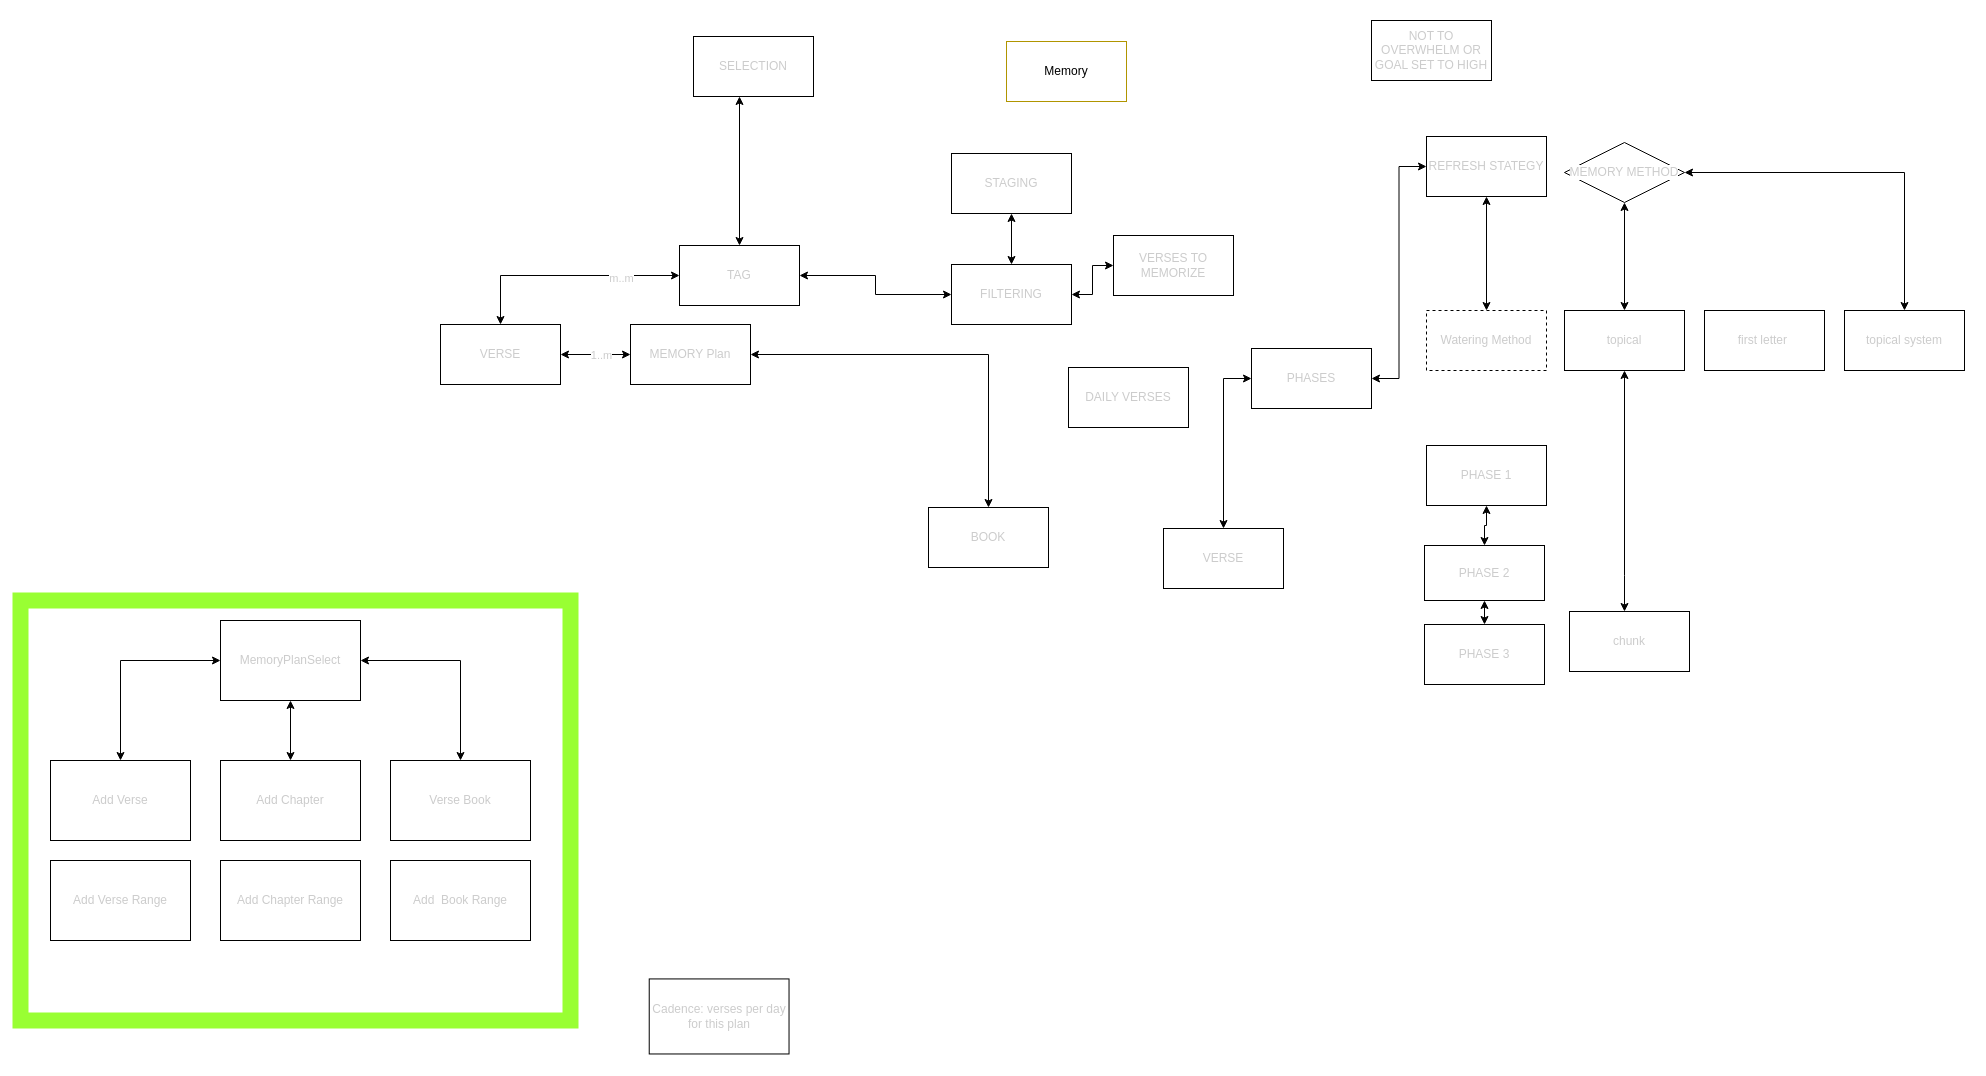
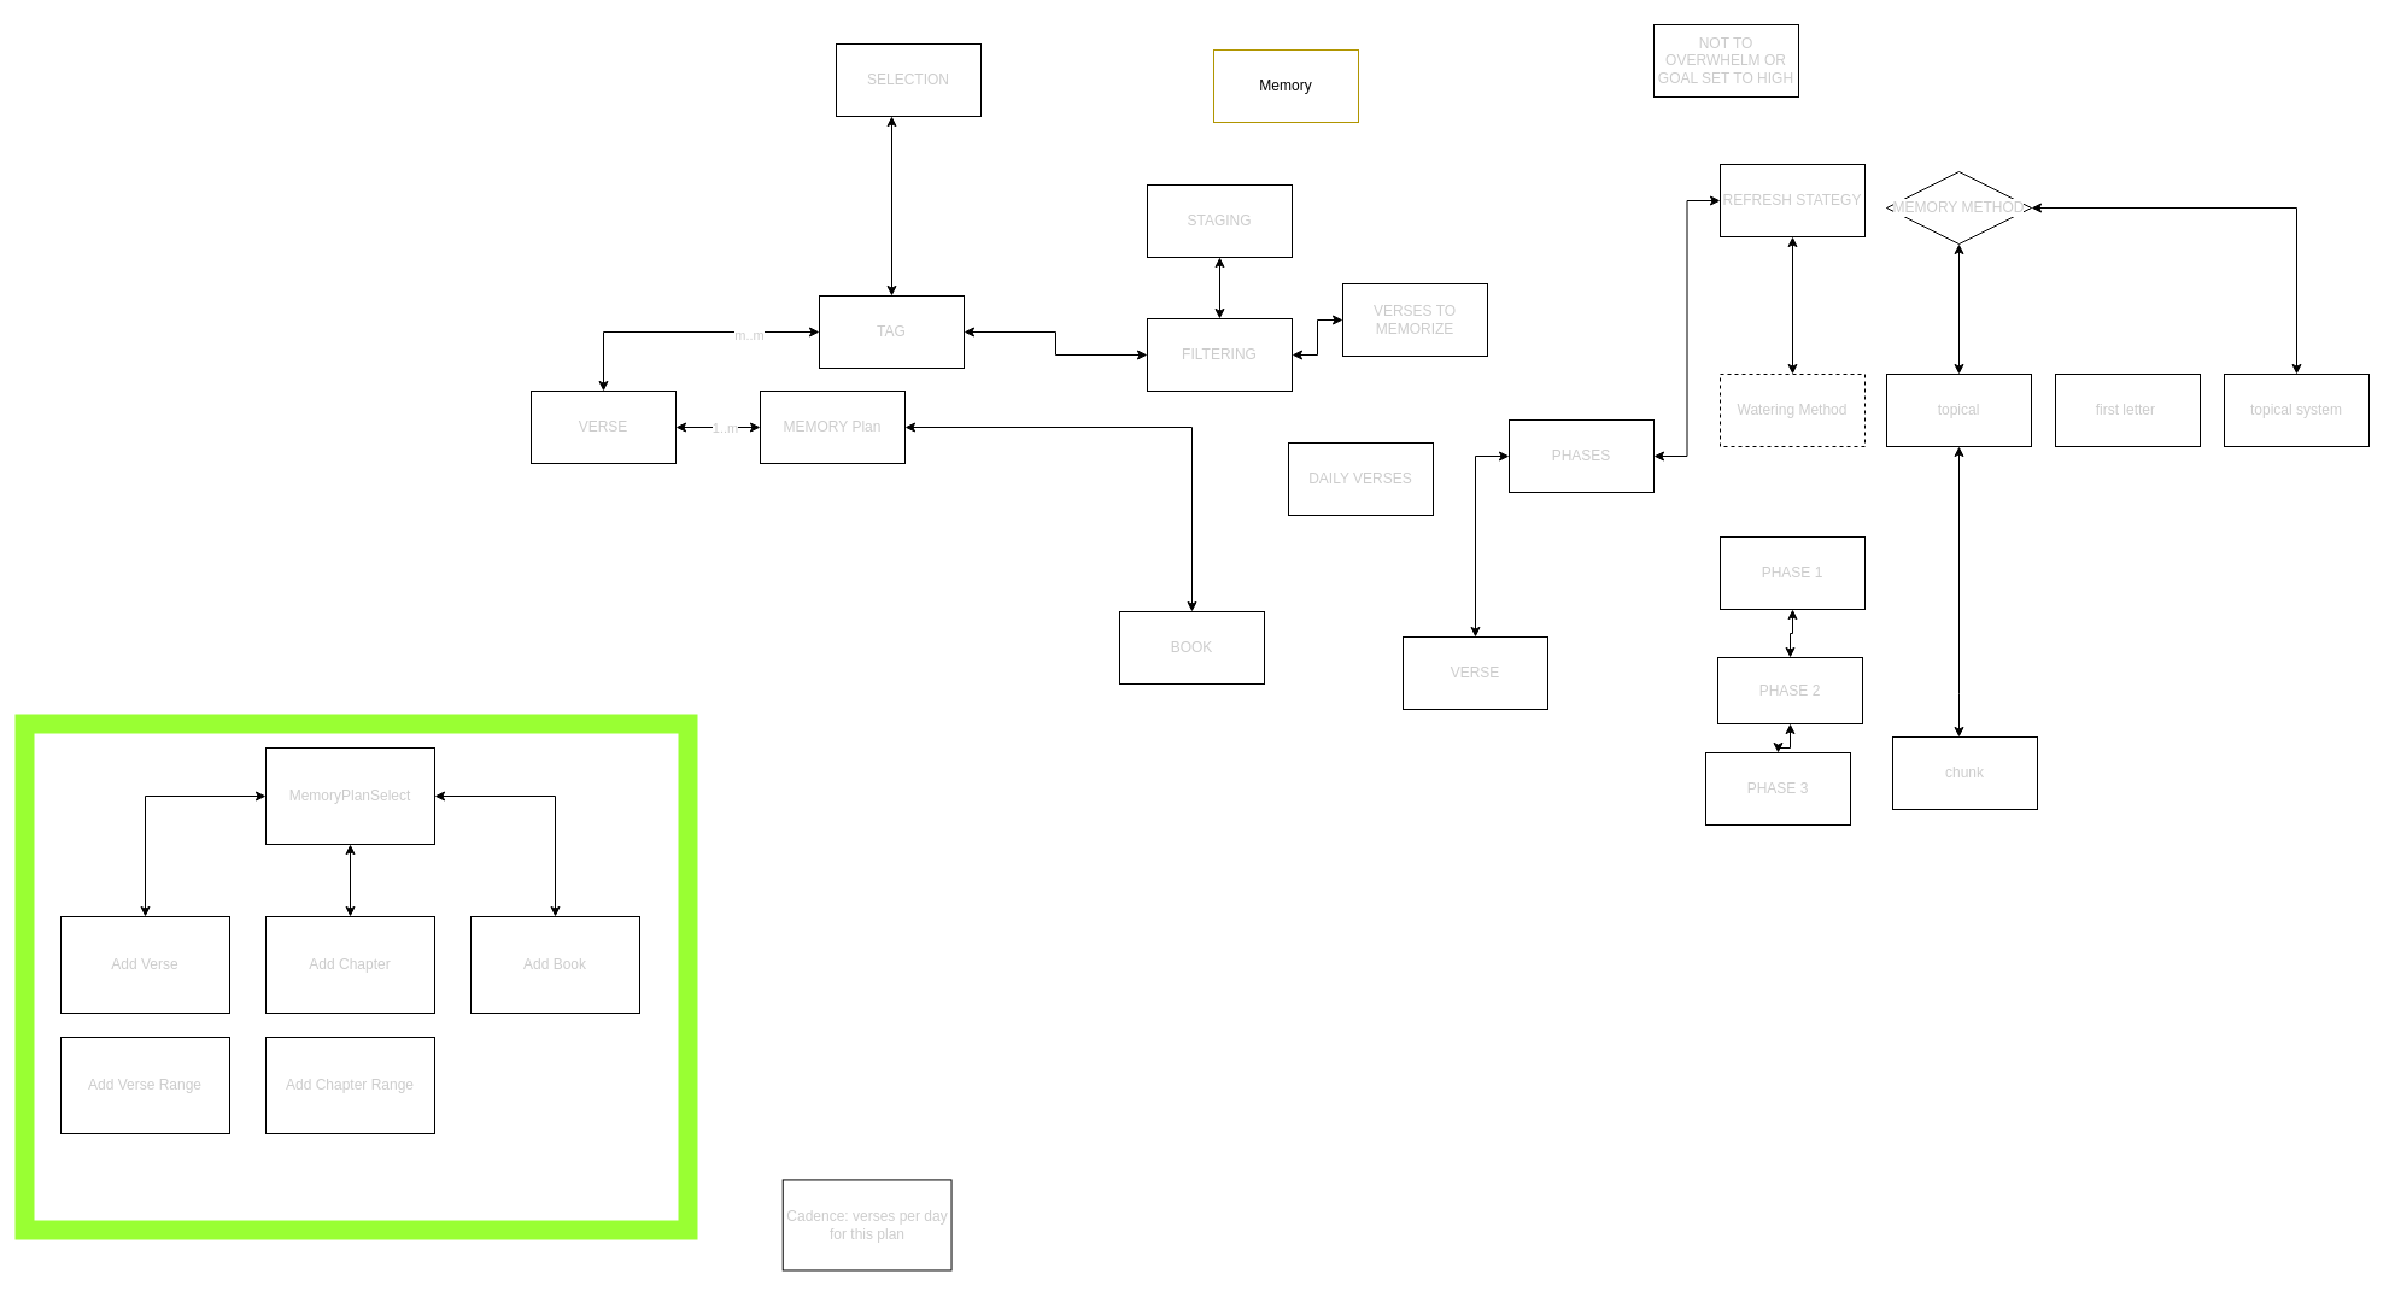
  <mxCell id="0" />
  <mxCell id="1" parent="0" />
  <mxCell id="2" value="Memory" style="rounded=0;whiteSpace=wrap;html=1;labelBackgroundColor=#FFFFFF;fillColor=none;strokeColor=#B09500;fontColor=#000000;" vertex="1" parent="1"><mxGeometry x="1006" y="41" width="120" height="60" as="geometry" /></mxCell>
  <mxCell id="3" value="VERSE" style="rounded=0;whiteSpace=wrap;html=1;labelBackgroundColor=#FFFFFF;fontColor=#CCCCCC;fillColor=none;" vertex="1" parent="1"><mxGeometry x="440" y="324" width="120" height="60" as="geometry" /></mxCell>
  <mxCell id="4" style="edgeStyle=orthogonalEdgeStyle;rounded=0;orthogonalLoop=1;jettySize=auto;html=1;fontColor=#CCCCCC;startArrow=classic;startFill=1;" edge="1" parent="1" source="6" target="3"><mxGeometry relative="1" as="geometry" /></mxCell>
  <mxCell id="5" value="m..m" style="edgeLabel;html=1;align=center;verticalAlign=middle;resizable=0;points=[];fontColor=#CCCCCC;" vertex="1" connectable="0" parent="4"><mxGeometry x="-0.486" y="2" relative="1" as="geometry"><mxPoint as="offset" /></mxGeometry></mxCell>
  <mxCell id="6" value="TAG" style="rounded=0;whiteSpace=wrap;html=1;labelBackgroundColor=#FFFFFF;fontColor=#CCCCCC;fillColor=none;" vertex="1" parent="1"><mxGeometry x="679" y="245" width="120" height="60" as="geometry" /></mxCell>
  <mxCell id="7" style="edgeStyle=orthogonalEdgeStyle;rounded=0;orthogonalLoop=1;jettySize=auto;html=1;entryX=0.5;entryY=0;entryDx=0;entryDy=0;fontColor=#CCCCCC;startArrow=classic;startFill=1;" edge="1" parent="1" source="10" target="11"><mxGeometry relative="1" as="geometry" /></mxCell>
  <mxCell id="8" style="edgeStyle=orthogonalEdgeStyle;rounded=0;orthogonalLoop=1;jettySize=auto;html=1;entryX=1;entryY=0.5;entryDx=0;entryDy=0;fontColor=#CCCCCC;startArrow=classic;startFill=1;" edge="1" parent="1" source="10" target="3"><mxGeometry relative="1" as="geometry" /></mxCell>
  <mxCell id="9" value="1..m" style="edgeLabel;html=1;align=center;verticalAlign=middle;resizable=0;points=[];fontColor=#CCCCCC;" vertex="1" connectable="0" parent="8"><mxGeometry x="-0.131" relative="1" as="geometry"><mxPoint as="offset" /></mxGeometry></mxCell>
  <mxCell id="10" value="MEMORY Plan" style="rounded=0;whiteSpace=wrap;html=1;labelBackgroundColor=#FFFFFF;fontColor=#CCCCCC;fillColor=none;" vertex="1" parent="1"><mxGeometry x="630" y="324" width="120" height="60" as="geometry" /></mxCell>
  <mxCell id="11" value="BOOK" style="rounded=0;whiteSpace=wrap;html=1;labelBackgroundColor=#FFFFFF;fontColor=#CCCCCC;fillColor=none;" vertex="1" parent="1"><mxGeometry x="928" y="507" width="120" height="60" as="geometry" /></mxCell>
  <mxCell id="12" style="edgeStyle=orthogonalEdgeStyle;rounded=0;orthogonalLoop=1;jettySize=auto;html=1;entryX=0.5;entryY=0;entryDx=0;entryDy=0;fontColor=#CCCCCC;startArrow=classic;startFill=1;" edge="1" parent="1" source="13" target="6"><mxGeometry relative="1" as="geometry"><Array as="points"><mxPoint x="739" y="102" /></Array></mxGeometry></mxCell>
  <mxCell id="13" value="SELECTION" style="rounded=0;whiteSpace=wrap;html=1;labelBackgroundColor=#FFFFFF;fontColor=#CCCCCC;fillColor=none;" vertex="1" parent="1"><mxGeometry x="693" y="36" width="120" height="60" as="geometry" /></mxCell>
  <mxCell id="14" value="DAILY VERSES" style="rounded=0;whiteSpace=wrap;html=1;labelBackgroundColor=#FFFFFF;fontColor=#CCCCCC;fillColor=none;" vertex="1" parent="1"><mxGeometry x="1068" y="367" width="120" height="60" as="geometry" /></mxCell>
  <mxCell id="15" style="edgeStyle=orthogonalEdgeStyle;rounded=0;orthogonalLoop=1;jettySize=auto;html=1;fontColor=#CCCCCC;startArrow=classic;startFill=1;" edge="1" parent="1" source="16" target="19"><mxGeometry relative="1" as="geometry" /></mxCell>
  <mxCell id="16" value="STAGING" style="rounded=0;whiteSpace=wrap;html=1;labelBackgroundColor=#FFFFFF;fontColor=#CCCCCC;fillColor=none;" vertex="1" parent="1"><mxGeometry x="951" y="153" width="120" height="60" as="geometry" /></mxCell>
  <mxCell id="17" style="edgeStyle=orthogonalEdgeStyle;rounded=0;orthogonalLoop=1;jettySize=auto;html=1;fontColor=#CCCCCC;startArrow=classic;startFill=1;" edge="1" parent="1" source="19" target="6"><mxGeometry relative="1" as="geometry" /></mxCell>
  <mxCell id="18" style="edgeStyle=orthogonalEdgeStyle;rounded=0;orthogonalLoop=1;jettySize=auto;html=1;entryX=0;entryY=0.5;entryDx=0;entryDy=0;fontColor=#CCCCCC;startArrow=classic;startFill=1;" edge="1" parent="1" source="19" target="22"><mxGeometry relative="1" as="geometry" /></mxCell>
  <mxCell id="19" value="FILTERING" style="rounded=0;whiteSpace=wrap;html=1;labelBackgroundColor=#FFFFFF;fontColor=#CCCCCC;fillColor=none;" vertex="1" parent="1"><mxGeometry x="951" y="264" width="120" height="60" as="geometry" /></mxCell>
  <mxCell id="20" style="edgeStyle=orthogonalEdgeStyle;rounded=0;orthogonalLoop=1;jettySize=auto;html=1;entryX=0.5;entryY=0;entryDx=0;entryDy=0;fontColor=#CCCCCC;startArrow=classic;startFill=1;" edge="1" parent="1" source="21" target="32"><mxGeometry relative="1" as="geometry" /></mxCell>
  <mxCell id="21" value="REFRESH STATEGY" style="rounded=0;whiteSpace=wrap;html=1;labelBackgroundColor=#FFFFFF;fontColor=#CCCCCC;fillColor=none;" vertex="1" parent="1"><mxGeometry x="1426" y="136" width="120" height="60" as="geometry" /></mxCell>
  <mxCell id="22" value="VERSES TO MEMORIZE" style="rounded=0;whiteSpace=wrap;html=1;labelBackgroundColor=#FFFFFF;fontColor=#CCCCCC;fillColor=none;" vertex="1" parent="1"><mxGeometry x="1113" y="235" width="120" height="60" as="geometry" /></mxCell>
  <mxCell id="23" style="edgeStyle=orthogonalEdgeStyle;rounded=0;orthogonalLoop=1;jettySize=auto;html=1;entryX=0;entryY=0.5;entryDx=0;entryDy=0;fontColor=#CCCCCC;startArrow=classic;startFill=1;" edge="1" parent="1" source="24" target="21"><mxGeometry relative="1" as="geometry" /></mxCell>
  <mxCell id="24" value="PHASES" style="rounded=0;whiteSpace=wrap;html=1;labelBackgroundColor=#FFFFFF;fontColor=#CCCCCC;fillColor=none;" vertex="1" parent="1"><mxGeometry x="1251" y="348" width="120" height="60" as="geometry" /></mxCell>
  <mxCell id="25" style="edgeStyle=orthogonalEdgeStyle;rounded=0;orthogonalLoop=1;jettySize=auto;html=1;entryX=0.5;entryY=0;entryDx=0;entryDy=0;fontColor=#CCCCCC;startArrow=classic;startFill=1;exitX=0.5;exitY=1;exitDx=0;exitDy=0;" edge="1" parent="1" source="26" target="30"><mxGeometry relative="1" as="geometry" /></mxCell>
  <mxCell id="26" value="PHASE 1" style="rounded=0;whiteSpace=wrap;html=1;labelBackgroundColor=#FFFFFF;fontColor=#CCCCCC;fillColor=none;" vertex="1" parent="1"><mxGeometry x="1426" y="445" width="120" height="60" as="geometry" /></mxCell>
  <mxCell id="27" style="edgeStyle=orthogonalEdgeStyle;rounded=0;orthogonalLoop=1;jettySize=auto;html=1;entryX=0;entryY=0.5;entryDx=0;entryDy=0;fontColor=#CCCCCC;startArrow=classic;startFill=1;" edge="1" parent="1" source="28" target="24"><mxGeometry relative="1" as="geometry" /></mxCell>
  <mxCell id="28" value="VERSE" style="rounded=0;whiteSpace=wrap;html=1;labelBackgroundColor=#FFFFFF;fontColor=#CCCCCC;fillColor=none;" vertex="1" parent="1"><mxGeometry x="1163" y="528" width="120" height="60" as="geometry" /></mxCell>
  <mxCell id="29" style="edgeStyle=orthogonalEdgeStyle;rounded=0;orthogonalLoop=1;jettySize=auto;html=1;entryX=0.5;entryY=0;entryDx=0;entryDy=0;fontColor=#CCCCCC;startArrow=classic;startFill=1;" edge="1" parent="1" source="30" target="31"><mxGeometry relative="1" as="geometry" /></mxCell>
  <mxCell id="30" value="PHASE 2&lt;br&gt;" style="rounded=0;whiteSpace=wrap;html=1;labelBackgroundColor=#FFFFFF;fontColor=#CCCCCC;fillColor=none;" vertex="1" parent="1"><mxGeometry x="1424" y="545" width="120" height="55" as="geometry" /></mxCell>
- <mxCell id="31" value="PHASE 3" style="rounded=0;whiteSpace=wrap;html=1;labelBackgroundColor=#FFFFFF;fontColor=#CCCCCC;fillColor=none;" vertex="1" parent="1"><mxGeometry x="1424" y="624" width="120" height="60" as="geometry" /></mxCell>
+ <mxCell id="31" value="PHASE 3" style="rounded=0;whiteSpace=wrap;html=1;labelBackgroundColor=#FFFFFF;fontColor=#CCCCCC;fillColor=none;" vertex="1" parent="1"><mxGeometry x="1414" y="624" width="120" height="60" as="geometry" /></mxCell>
  <mxCell id="32" value="Watering Method" style="rounded=0;whiteSpace=wrap;html=1;labelBackgroundColor=#FFFFFF;fontColor=#CCCCCC;fillColor=none;dashed=1;" vertex="1" parent="1"><mxGeometry x="1426" y="310" width="120" height="60" as="geometry" /></mxCell>
  <mxCell id="33" style="edgeStyle=orthogonalEdgeStyle;rounded=0;orthogonalLoop=1;jettySize=auto;html=1;entryX=0.5;entryY=0;entryDx=0;entryDy=0;fontColor=#CCCCCC;startArrow=classic;startFill=1;" edge="1" parent="1" source="34" target="36"><mxGeometry relative="1" as="geometry" /></mxCell>
  <mxCell id="34" value="MEMORY METHOD" style="rhombus;whiteSpace=wrap;html=1;labelBackgroundColor=#FFFFFF;fontColor=#CCCCCC;fillColor=none;" vertex="1" parent="1"><mxGeometry x="1564" y="142" width="120" height="60" as="geometry" /></mxCell>
  <mxCell id="35" style="edgeStyle=orthogonalEdgeStyle;rounded=0;orthogonalLoop=1;jettySize=auto;html=1;fontColor=#CCCCCC;startArrow=classic;startFill=1;" edge="1" parent="1" source="36" target="38"><mxGeometry relative="1" as="geometry"><Array as="points"><mxPoint x="1624" y="575" /><mxPoint x="1624" y="575" /></Array></mxGeometry></mxCell>
  <mxCell id="36" value="topical" style="rounded=0;whiteSpace=wrap;html=1;labelBackgroundColor=#FFFFFF;fontColor=#CCCCCC;fillColor=none;" vertex="1" parent="1"><mxGeometry x="1564" y="310" width="120" height="60" as="geometry" /></mxCell>
  <mxCell id="37" value="first letter&amp;nbsp;" style="rounded=0;whiteSpace=wrap;html=1;labelBackgroundColor=#FFFFFF;fontColor=#CCCCCC;fillColor=none;" vertex="1" parent="1"><mxGeometry x="1704" y="310" width="120" height="60" as="geometry" /></mxCell>
  <mxCell id="38" value="chunk" style="rounded=0;whiteSpace=wrap;html=1;labelBackgroundColor=#FFFFFF;fontColor=#CCCCCC;fillColor=none;" vertex="1" parent="1"><mxGeometry x="1569" y="611" width="120" height="60" as="geometry" /></mxCell>
  <mxCell id="39" value="NOT TO OVERWHELM OR GOAL SET TO HIGH" style="rounded=0;whiteSpace=wrap;html=1;labelBackgroundColor=#FFFFFF;fontColor=#CCCCCC;fillColor=none;" vertex="1" parent="1"><mxGeometry x="1371" y="20" width="120" height="60" as="geometry" /></mxCell>
  <mxCell id="40" style="edgeStyle=orthogonalEdgeStyle;rounded=0;orthogonalLoop=1;jettySize=auto;html=1;entryX=1;entryY=0.5;entryDx=0;entryDy=0;fontColor=#CCCCCC;startArrow=classic;startFill=1;" edge="1" parent="1" source="41" target="34"><mxGeometry relative="1" as="geometry"><Array as="points"><mxPoint x="1904" y="172" /></Array></mxGeometry></mxCell>
  <mxCell id="41" value="topical system" style="rounded=0;whiteSpace=wrap;html=1;labelBackgroundColor=#FFFFFF;fontColor=#CCCCCC;fillColor=none;" vertex="1" parent="1"><mxGeometry x="1844" y="310" width="120" height="60" as="geometry" /></mxCell>
  <mxCell id="42" value="Cadence: verses per day for this plan" style="rounded=0;whiteSpace=wrap;html=1;labelBackgroundColor=#FFFFFF;fontColor=#CCCCCC;fillColor=none;" vertex="1" parent="1"><mxGeometry x="648.731" y="978.428" width="139.796" height="75.042" as="geometry" /></mxCell>
  <mxCell id="43" value="" style="group" vertex="1" connectable="0" parent="1"><mxGeometry x="20" y="600" width="550" height="420" as="geometry" /></mxCell>
  <mxCell id="44" value="" style="rounded=0;whiteSpace=wrap;html=1;labelBackgroundColor=#FFFFFF;fontColor=#ffffff;fillColor=none;strokeColor=#99FF33;perimeterSpacing=0;strokeWidth=16;" vertex="1" parent="43"><mxGeometry width="550" height="420" as="geometry" /></mxCell>
  <mxCell id="45" value="" style="group;movable=0;resizable=0;rotatable=0;deletable=0;editable=0;connectable=0;" vertex="1" connectable="0" parent="43"><mxGeometry x="30" y="20" width="480" height="320" as="geometry" /></mxCell>
  <mxCell id="46" value="Add Verse" style="rounded=0;whiteSpace=wrap;html=1;labelBackgroundColor=#FFFFFF;fontColor=#CCCCCC;fillColor=none;" vertex="1" parent="45"><mxGeometry y="140" width="140" height="80" as="geometry" /></mxCell>
  <mxCell id="47" value="Add Verse Range" style="rounded=0;whiteSpace=wrap;html=1;labelBackgroundColor=#FFFFFF;fontColor=#CCCCCC;fillColor=none;" vertex="1" parent="45"><mxGeometry y="240" width="140" height="80" as="geometry" /></mxCell>
  <mxCell id="48" value="Add Chapter" style="rounded=0;whiteSpace=wrap;html=1;labelBackgroundColor=#FFFFFF;fontColor=#CCCCCC;fillColor=none;" vertex="1" parent="45"><mxGeometry x="170" y="140" width="140" height="80" as="geometry" /></mxCell>
  <mxCell id="49" value="Add Chapter Range" style="rounded=0;whiteSpace=wrap;html=1;labelBackgroundColor=#FFFFFF;fontColor=#CCCCCC;fillColor=none;" vertex="1" parent="45"><mxGeometry x="170" y="240" width="140" height="80" as="geometry" /></mxCell>
- <mxCell id="50" value="Verse Book" style="rounded=0;whiteSpace=wrap;html=1;labelBackgroundColor=#FFFFFF;fontColor=#CCCCCC;fillColor=none;" vertex="1" parent="45"><mxGeometry x="340" y="140" width="140" height="80" as="geometry" /></mxCell>
- <mxCell id="51" value="Add&amp;nbsp; Book Range" style="rounded=0;whiteSpace=wrap;html=1;labelBackgroundColor=#FFFFFF;fontColor=#CCCCCC;fillColor=none;" vertex="1" parent="45"><mxGeometry x="340" y="240" width="140" height="80" as="geometry" /></mxCell>
+ <mxCell id="50" value="Add Book" style="rounded=0;whiteSpace=wrap;html=1;labelBackgroundColor=#FFFFFF;fontColor=#CCCCCC;fillColor=none;" vertex="1" parent="45"><mxGeometry x="340" y="140" width="140" height="80" as="geometry" /></mxCell>
  <mxCell id="52" style="edgeStyle=orthogonalEdgeStyle;rounded=0;orthogonalLoop=1;jettySize=auto;html=1;fontColor=#CCCCCC;startArrow=classic;startFill=1;" edge="1" parent="45" source="55" target="46"><mxGeometry relative="1" as="geometry" /></mxCell>
  <mxCell id="53" style="edgeStyle=orthogonalEdgeStyle;rounded=0;orthogonalLoop=1;jettySize=auto;html=1;entryX=0.5;entryY=0;entryDx=0;entryDy=0;fontColor=#CCCCCC;startArrow=classic;startFill=1;" edge="1" parent="45" source="55" target="50"><mxGeometry relative="1" as="geometry" /></mxCell>
  <mxCell id="54" style="edgeStyle=orthogonalEdgeStyle;rounded=0;orthogonalLoop=1;jettySize=auto;html=1;fontColor=#CCCCCC;startArrow=classic;startFill=1;" edge="1" parent="45" source="55" target="48"><mxGeometry relative="1" as="geometry" /></mxCell>
  <mxCell id="55" value="MemoryPlanSelect" style="rounded=0;whiteSpace=wrap;html=1;labelBackgroundColor=#FFFFFF;fontColor=#CCCCCC;fillColor=none;" vertex="1" parent="45"><mxGeometry x="170" width="140" height="80" as="geometry" /></mxCell>
